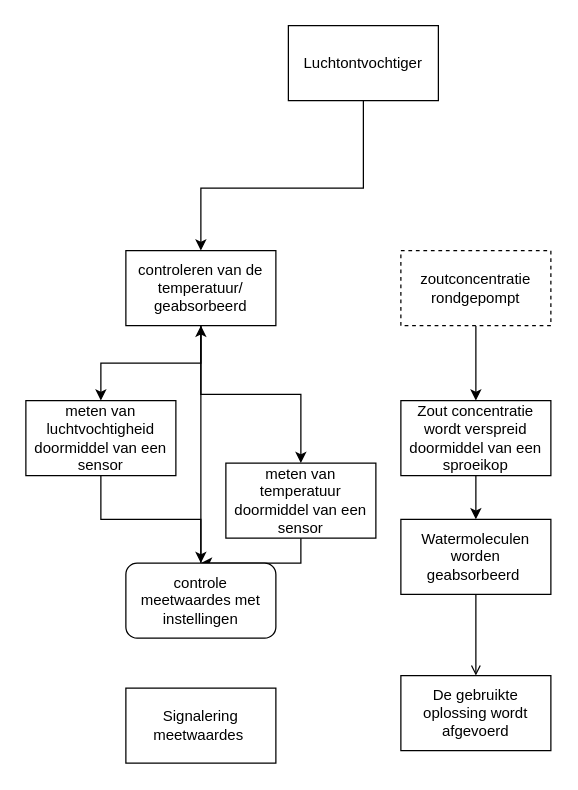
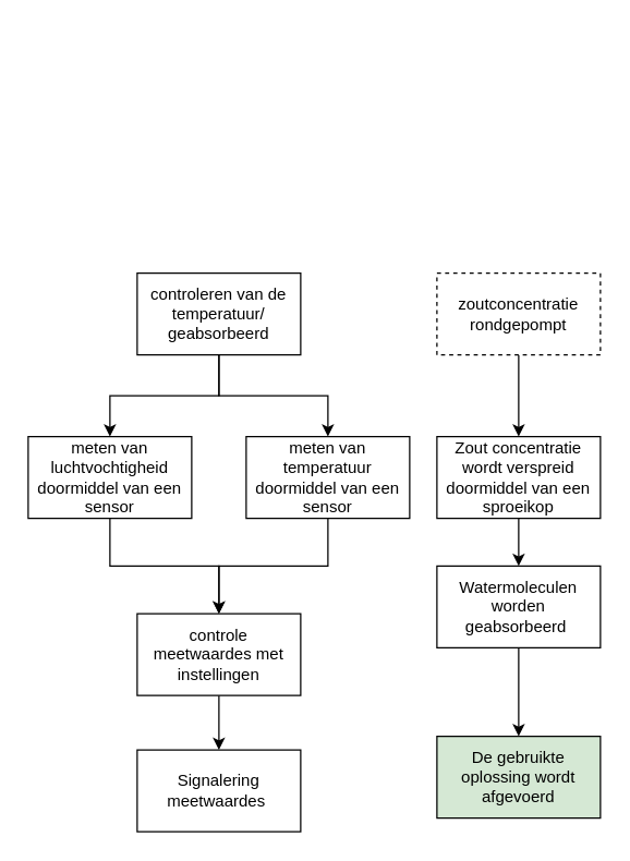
  <mxCell id="0" />
  <mxCell id="1" parent="0" />
- <mxCell id="2" style="edgeStyle=orthogonalEdgeStyle;rounded=0;orthogonalLoop=1;jettySize=auto;html=1;" edge="1" parent="1" source="3" target="10"><mxGeometry relative="1" as="geometry"><Array as="points"><mxPoint x="290" y="150" /><mxPoint x="160" y="150" /></Array></mxGeometry></mxCell>
- <mxCell id="3" value="Luchtontvochtiger" style="rounded=0;whiteSpace=wrap;html=1;" vertex="1" parent="1"><mxGeometry x="230" y="20" width="120" height="60" as="geometry" /></mxCell>
  <mxCell id="4" style="edgeStyle=orthogonalEdgeStyle;rounded=0;orthogonalLoop=1;jettySize=auto;html=1;" edge="1" parent="1" source="5" target="19"><mxGeometry relative="1" as="geometry" /></mxCell>
  <mxCell id="5" value="meten van luchtvochtigheid doormiddel van een sensor" style="whiteSpace=wrap;html=1;" vertex="1" parent="1"><mxGeometry x="20" y="320" width="120" height="60" as="geometry" /></mxCell>
  <mxCell id="6" style="edgeStyle=orthogonalEdgeStyle;rounded=0;orthogonalLoop=1;jettySize=auto;html=1;entryX=0.5;entryY=0;entryDx=0;entryDy=0;" edge="1" parent="1" source="7" target="19"><mxGeometry relative="1" as="geometry" /></mxCell>
- <mxCell id="7" value="meten van temperatuur doormiddel van een sensor" style="whiteSpace=wrap;html=1;" vertex="1" parent="1"><mxGeometry x="180" y="370" width="120" height="60" as="geometry" /></mxCell>
+ <mxCell id="7" value="meten van temperatuur doormiddel van een sensor" style="whiteSpace=wrap;html=1;" vertex="1" parent="1"><mxGeometry x="180" y="320" width="120" height="60" as="geometry" /></mxCell>
  <mxCell id="8" style="edgeStyle=orthogonalEdgeStyle;rounded=0;orthogonalLoop=1;jettySize=auto;html=1;" edge="1" parent="1" source="10" target="5"><mxGeometry relative="1" as="geometry" /></mxCell>
  <mxCell id="9" style="edgeStyle=orthogonalEdgeStyle;rounded=0;orthogonalLoop=1;jettySize=auto;html=1;" edge="1" parent="1" source="10" target="7"><mxGeometry relative="1" as="geometry" /></mxCell>
  <mxCell id="10" value="controleren van de temperatuur/&lt;br&gt;geabsorbeerd" style="whiteSpace=wrap;html=1;" vertex="1" parent="1"><mxGeometry x="100" y="200" width="120" height="60" as="geometry" /></mxCell>
- <mxCell id="11" style="edgeStyle=orthogonalEdgeStyle;rounded=0;orthogonalLoop=1;jettySize=auto;html=1;endArrow=open;" edge="1" parent="1" source="12" target="15"><mxGeometry relative="1" as="geometry" /></mxCell>
+ <mxCell id="11" style="edgeStyle=orthogonalEdgeStyle;rounded=0;orthogonalLoop=1;jettySize=auto;html=1;" edge="1" parent="1" source="12" target="15"><mxGeometry relative="1" as="geometry" /></mxCell>
  <mxCell id="12" value="Watermoleculen worden geabsorbeerd&amp;nbsp;" style="rounded=0;whiteSpace=wrap;html=1;" vertex="1" parent="1"><mxGeometry x="320" y="415" width="120" height="60" as="geometry" /></mxCell>
  <mxCell id="13" style="edgeStyle=orthogonalEdgeStyle;rounded=0;orthogonalLoop=1;jettySize=auto;html=1;" edge="1" parent="1" source="14" target="17"><mxGeometry relative="1" as="geometry" /></mxCell>
  <mxCell id="14" value="zoutconcentratie rondgepompt" style="whiteSpace=wrap;html=1;dashed=1;" vertex="1" parent="1"><mxGeometry x="320" y="200" width="120" height="60" as="geometry" /></mxCell>
- <mxCell id="15" value="De gebruikte oplossing wordt afgevoerd" style="whiteSpace=wrap;html=1;" vertex="1" parent="1"><mxGeometry x="320" y="540" width="120" height="60" as="geometry" /></mxCell>
+ <mxCell id="15" value="De gebruikte oplossing wordt afgevoerd" style="whiteSpace=wrap;html=1;fillColor=#d5e8d4;" vertex="1" parent="1"><mxGeometry x="320" y="540" width="120" height="60" as="geometry" /></mxCell>
  <mxCell id="16" style="edgeStyle=orthogonalEdgeStyle;rounded=0;orthogonalLoop=1;jettySize=auto;html=1;" edge="1" parent="1" source="17" target="12"><mxGeometry relative="1" as="geometry" /></mxCell>
  <mxCell id="17" value="Zout concentratie wordt verspreid doormiddel van een sproeikop" style="whiteSpace=wrap;html=1;" vertex="1" parent="1"><mxGeometry x="320" y="320" width="120" height="60" as="geometry" /></mxCell>
- <mxCell id="18" style="edgeStyle=orthogonalEdgeStyle;rounded=0;orthogonalLoop=1;jettySize=auto;html=1;" edge="1" parent="1" source="19" target="10"><mxGeometry relative="1" as="geometry" /></mxCell>
- <mxCell id="19" value="controle meetwaardes met instellingen" style="whiteSpace=wrap;html=1;rounded=1;" vertex="1" parent="1"><mxGeometry x="100" y="450" width="120" height="60" as="geometry" /></mxCell>
+ <mxCell id="18" style="edgeStyle=orthogonalEdgeStyle;rounded=0;orthogonalLoop=1;jettySize=auto;html=1;" edge="1" parent="1" source="19" target="20"><mxGeometry relative="1" as="geometry" /></mxCell>
+ <mxCell id="19" value="controle meetwaardes met instellingen" style="whiteSpace=wrap;html=1;" vertex="1" parent="1"><mxGeometry x="100" y="450" width="120" height="60" as="geometry" /></mxCell>
  <mxCell id="20" value="Signalering meetwaardes&amp;nbsp;" style="whiteSpace=wrap;html=1;" vertex="1" parent="1"><mxGeometry x="100" y="550" width="120" height="60" as="geometry" /></mxCell>
